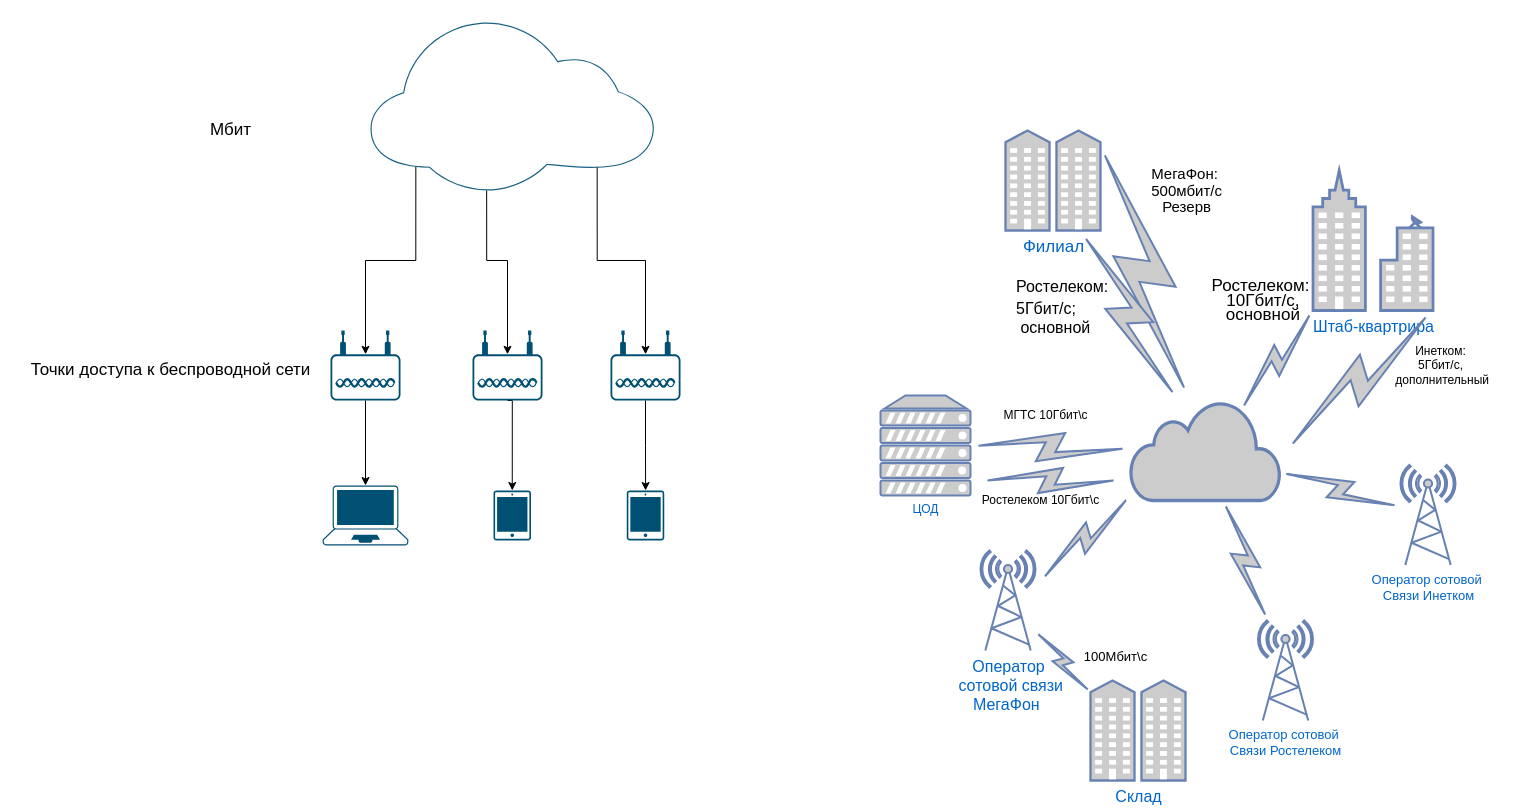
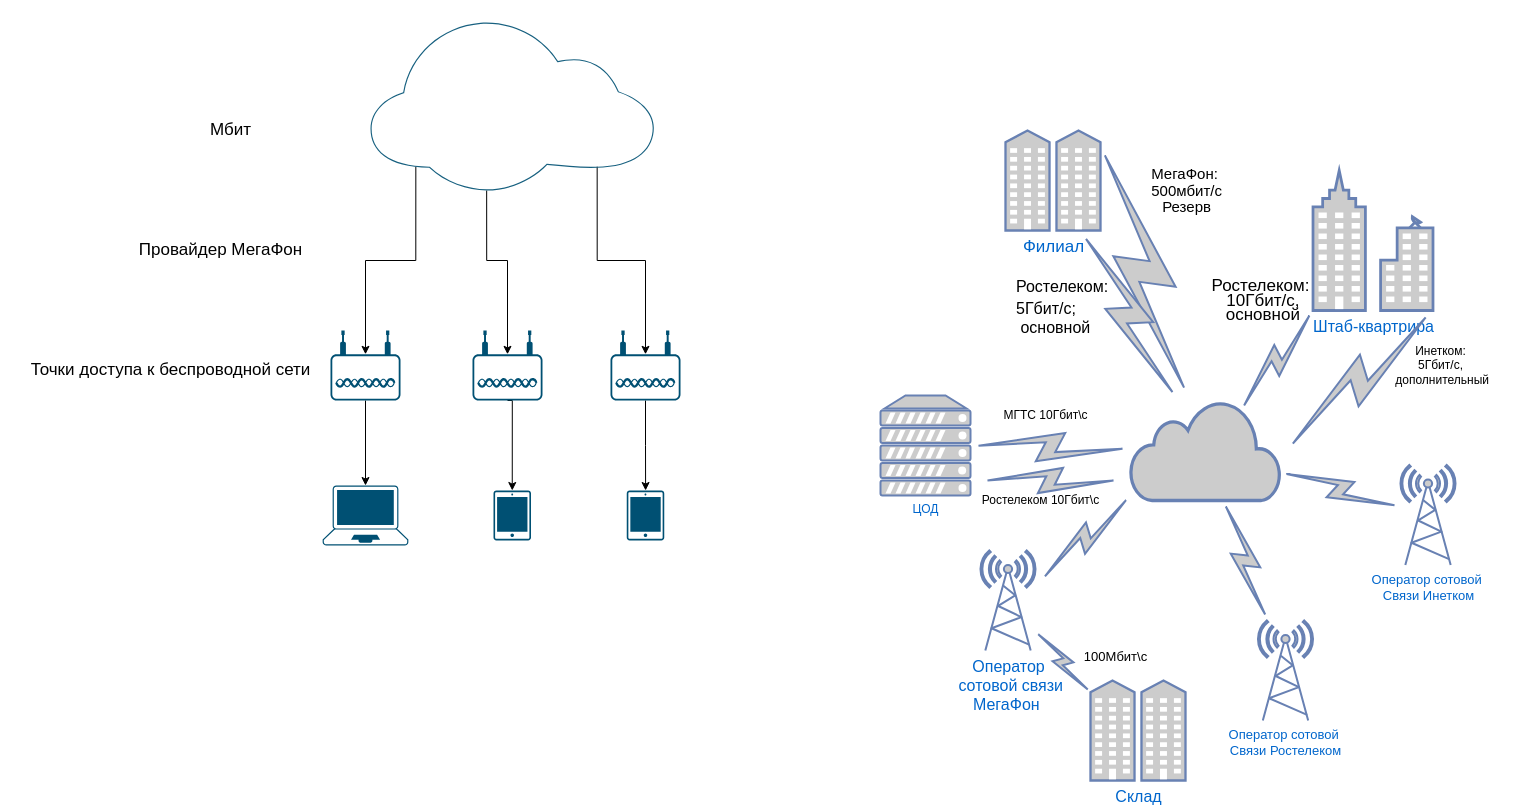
  <mxCell id="0" />
  <mxCell id="1" parent="0" />
  <mxCell id="2" value="" style="html=1;outlineConnect=0;fillColor=#CCCCCC;strokeColor=#6881B3;gradientColor=none;gradientDirection=north;strokeWidth=2;shape=mxgraph.networks.cloud;fontColor=#ffffff;" parent="1" vertex="1"><mxGeometry x="1130" y="400" width="150" height="100" as="geometry" /></mxCell>
  <mxCell id="3" value="" style="html=1;outlineConnect=0;fillColor=#CCCCCC;strokeColor=#6881B3;gradientColor=none;gradientDirection=north;strokeWidth=2;shape=mxgraph.networks.comm_link_edge;html=1;rounded=0;entryX=1;entryY=0.12;entryDx=0;entryDy=0;entryPerimeter=0;" parent="1" source="2" target="4" edge="1"><mxGeometry width="100" height="100" relative="1" as="geometry"><mxPoint x="950" y="290" as="sourcePoint" /><mxPoint x="1050" y="190" as="targetPoint" /></mxGeometry></mxCell>
  <mxCell id="4" value="&lt;font style=&quot;font-size: 17px;&quot;&gt;Филиал&lt;/font&gt;" style="fontColor=#0066CC;verticalAlign=top;verticalLabelPosition=bottom;labelPosition=center;align=center;html=1;outlineConnect=0;fillColor=#CCCCCC;strokeColor=#6881B3;gradientColor=none;gradientDirection=north;strokeWidth=2;shape=mxgraph.networks.community;" parent="1" vertex="1"><mxGeometry x="1005" y="130" width="95" height="100" as="geometry" /></mxCell>
  <mxCell id="5" value="" style="html=1;outlineConnect=0;fillColor=#CCCCCC;strokeColor=#6881B3;gradientColor=none;gradientDirection=north;strokeWidth=2;shape=mxgraph.networks.comm_link_edge;html=1;rounded=0;" parent="1" source="2" target="4" edge="1"><mxGeometry width="100" height="100" relative="1" as="geometry"><mxPoint x="1120" y="490" as="sourcePoint" /><mxPoint x="1010" y="320" as="targetPoint" /></mxGeometry></mxCell>
  <mxCell id="6" value="&lt;h2 style=&quot;line-height: 10%;&quot;&gt;&lt;span style=&quot;font-weight: normal;&quot;&gt;&lt;font style=&quot;font-size: 15px;&quot;&gt;МегаФон:&lt;/font&gt;&lt;/span&gt;&lt;/h2&gt;&lt;h2 style=&quot;line-height: 10%;&quot;&gt;&lt;span style=&quot;font-weight: normal;&quot;&gt;&lt;font style=&quot;font-size: 15px;&quot;&gt;&amp;nbsp;500мбит/с&lt;/font&gt;&lt;/span&gt;&lt;/h2&gt;&lt;h2 style=&quot;line-height: 10%;&quot;&gt;&lt;span style=&quot;font-weight: normal;&quot;&gt;&lt;font style=&quot;font-size: 15px;&quot;&gt;&amp;nbsp;Резерв&lt;/font&gt;&lt;/span&gt;&lt;/h2&gt;" style="text;html=1;align=center;verticalAlign=middle;resizable=0;points=[];autosize=1;strokeColor=none;fillColor=none;rotation=0;" parent="1" vertex="1"><mxGeometry x="1134" y="150" width="100" height="80" as="geometry" /></mxCell>
  <mxCell id="7" value="&lt;h2 style=&quot;font-size: 16px; line-height: 0%;&quot;&gt;&lt;span style=&quot;font-weight: normal;&quot;&gt;&lt;font style=&quot;font-size: 16px;&quot;&gt;Ростелеком:&lt;/font&gt;&lt;/span&gt;&lt;/h2&gt;&lt;span style=&quot;line-height: 115%; font-family: Calibri, sans-serif; font-size: 16px;&quot;&gt;&lt;font style=&quot;font-size: 16px;&quot;&gt;5Гбит/с;&lt;br&gt;&amp;nbsp;основной&lt;/font&gt;&lt;/span&gt;" style="text;html=1;align=left;verticalAlign=middle;resizable=0;points=[];autosize=1;strokeColor=none;fillColor=none;fontSize=15;rotation=0;" parent="1" vertex="1"><mxGeometry x="1014" y="265" width="120" height="80" as="geometry" /></mxCell>
  <mxCell id="8" value="Штаб-квартрира" style="fontColor=#0066CC;verticalAlign=top;verticalLabelPosition=bottom;labelPosition=center;align=center;html=1;outlineConnect=0;fillColor=#CCCCCC;strokeColor=#6881B3;gradientColor=none;gradientDirection=north;strokeWidth=2;shape=mxgraph.networks.business_center;fontSize=16;" parent="1" vertex="1"><mxGeometry x="1312.5" y="170" width="120" height="140" as="geometry" /></mxCell>
  <mxCell id="9" value="" style="html=1;outlineConnect=0;fillColor=#CCCCCC;strokeColor=#6881B3;gradientColor=none;gradientDirection=north;strokeWidth=2;shape=mxgraph.networks.comm_link_edge;html=1;rounded=0;fontSize=16;entryX=0;entryY=1;entryDx=0;entryDy=0;entryPerimeter=0;" parent="1" target="8" edge="1"><mxGeometry width="100" height="100" relative="1" as="geometry"><mxPoint x="1240" y="410" as="sourcePoint" /><mxPoint x="1320" y="130" as="targetPoint" /></mxGeometry></mxCell>
  <mxCell id="10" value="" style="html=1;outlineConnect=0;fillColor=#CCCCCC;strokeColor=#6881B3;gradientColor=none;gradientDirection=north;strokeWidth=2;shape=mxgraph.networks.comm_link_edge;html=1;rounded=0;fontSize=16;entryX=1;entryY=1;entryDx=0;entryDy=0;entryPerimeter=0;" parent="1" target="8" edge="1"><mxGeometry width="100" height="100" relative="1" as="geometry"><mxPoint x="1285" y="450" as="sourcePoint" /><mxPoint x="1440" y="400" as="targetPoint" /></mxGeometry></mxCell>
  <mxCell id="11" value="&lt;h2 style=&quot;line-height: 0%; font-size: 17px;&quot;&gt;&lt;span style=&quot;font-weight: normal;&quot;&gt;&lt;font style=&quot;font-size: 17px;&quot;&gt;Ростелеком:&lt;/font&gt;&lt;/span&gt;&lt;/h2&gt;&lt;h2 style=&quot;line-height: 0%; font-size: 17px;&quot;&gt;&lt;span style=&quot;font-weight: normal;&quot;&gt;&lt;font style=&quot;font-size: 17px;&quot;&gt;&amp;nbsp;10Гбит/с,&lt;/font&gt;&lt;/span&gt;&lt;/h2&gt;&lt;h2 style=&quot;line-height: 0%; font-size: 17px;&quot;&gt;&lt;span style=&quot;font-weight: normal;&quot;&gt;&lt;font style=&quot;font-size: 17px;&quot;&gt;&amp;nbsp;основной&lt;/font&gt;&lt;/span&gt;&lt;/h2&gt;" style="text;html=1;align=center;verticalAlign=middle;resizable=0;points=[];autosize=1;strokeColor=none;fillColor=none;fontSize=16;rotation=0;" parent="1" vertex="1"><mxGeometry x="1200" y="265" width="120" height="70" as="geometry" /></mxCell>
  <mxCell id="12" value="&lt;span&gt;Инетком:&lt;br&gt;5Гбит/с,&lt;br&gt;&amp;nbsp;дополнительный&lt;/span&gt;" style="text;html=1;align=center;verticalAlign=middle;resizable=0;points=[];autosize=1;strokeColor=none;fillColor=none;fontSize=12;rotation=0;" parent="1" vertex="1"><mxGeometry x="1380" y="335" width="120" height="60" as="geometry" /></mxCell>
  <mxCell id="13" value="&lt;h2 style=&quot;font-size: 13px;&quot;&gt;&lt;br&gt;&lt;/h2&gt;" style="text;html=1;align=center;verticalAlign=middle;resizable=0;points=[];autosize=1;strokeColor=none;fillColor=none;fontSize=12;rotation=-75;" parent="1" vertex="1"><mxGeometry x="1275" y="345" width="20" height="50" as="geometry" /></mxCell>
  <mxCell id="14" value="Склад" style="fontColor=#0066CC;verticalAlign=top;verticalLabelPosition=bottom;labelPosition=center;align=center;html=1;outlineConnect=0;fillColor=#CCCCCC;strokeColor=#6881B3;gradientColor=none;gradientDirection=north;strokeWidth=2;shape=mxgraph.networks.community;fontSize=16;" parent="1" vertex="1"><mxGeometry x="1090" y="680" width="95" height="100" as="geometry" /></mxCell>
  <mxCell id="15" value="Оператор&lt;br&gt;&amp;nbsp;сотовой связи&lt;br&gt;МегаФон&amp;nbsp;" style="fontColor=#0066CC;verticalAlign=top;verticalLabelPosition=bottom;labelPosition=center;align=center;html=1;outlineConnect=0;fillColor=#CCCCCC;strokeColor=#6881B3;gradientColor=none;gradientDirection=north;strokeWidth=2;shape=mxgraph.networks.radio_tower;fontSize=16;" parent="1" vertex="1"><mxGeometry x="980" y="550" width="55" height="100" as="geometry" /></mxCell>
  <mxCell id="16" value="" style="html=1;outlineConnect=0;fillColor=#CCCCCC;strokeColor=#6881B3;gradientColor=none;gradientDirection=north;strokeWidth=2;shape=mxgraph.networks.comm_link_edge;html=1;rounded=0;fontSize=16;" parent="1" source="2" edge="1"><mxGeometry width="100" height="100" relative="1" as="geometry"><mxPoint x="1180" y="430" as="sourcePoint" /><mxPoint x="1040" y="580" as="targetPoint" /><Array as="points"><mxPoint x="990" y="580" /></Array></mxGeometry></mxCell>
  <mxCell id="17" value="" style="html=1;outlineConnect=0;fillColor=#CCCCCC;strokeColor=#6881B3;gradientColor=none;gradientDirection=north;strokeWidth=2;shape=mxgraph.networks.comm_link_edge;html=1;rounded=0;fontSize=16;entryX=0;entryY=0.12;entryDx=0;entryDy=0;entryPerimeter=0;" parent="1" source="15" target="14" edge="1"><mxGeometry width="100" height="100" relative="1" as="geometry"><mxPoint x="1055" y="660" as="sourcePoint" /><mxPoint x="1100" y="680" as="targetPoint" /></mxGeometry></mxCell>
  <mxCell id="18" value="&lt;font style=&quot;font-size: 13px;&quot;&gt;100Мбит\с&lt;/font&gt;" style="text;html=1;align=center;verticalAlign=middle;resizable=0;points=[];autosize=1;strokeColor=none;fillColor=none;fontSize=16;" parent="1" vertex="1"><mxGeometry x="1070" y="640" width="90" height="30" as="geometry" /></mxCell>
  <mxCell id="19" value="Оператор сотовой&amp;nbsp;&lt;br&gt;Связи Ростелеком" style="fontColor=#0066CC;verticalAlign=top;verticalLabelPosition=bottom;labelPosition=center;align=center;html=1;outlineConnect=0;fillColor=#CCCCCC;strokeColor=#6881B3;gradientColor=none;gradientDirection=north;strokeWidth=2;shape=mxgraph.networks.radio_tower;fontSize=13;" parent="1" vertex="1"><mxGeometry x="1257.5" y="620" width="55" height="100" as="geometry" /></mxCell>
  <mxCell id="20" value="Оператор сотовой&amp;nbsp;&lt;br&gt;Связи Инетком" style="fontColor=#0066CC;verticalAlign=top;verticalLabelPosition=bottom;labelPosition=center;align=center;html=1;outlineConnect=0;fillColor=#CCCCCC;strokeColor=#6881B3;gradientColor=none;gradientDirection=north;strokeWidth=2;shape=mxgraph.networks.radio_tower;fontSize=13;" parent="1" vertex="1"><mxGeometry x="1400" y="464.5" width="55" height="100" as="geometry" /></mxCell>
  <mxCell id="21" value="" style="html=1;outlineConnect=0;fillColor=#CCCCCC;strokeColor=#6881B3;gradientColor=none;gradientDirection=north;strokeWidth=2;shape=mxgraph.networks.comm_link_edge;html=1;rounded=0;fontSize=13;" parent="1" source="19" target="2" edge="1"><mxGeometry width="100" height="100" relative="1" as="geometry"><mxPoint x="1220" y="630" as="sourcePoint" /><mxPoint x="1320" y="530" as="targetPoint" /></mxGeometry></mxCell>
  <mxCell id="22" value="" style="html=1;outlineConnect=0;fillColor=#CCCCCC;strokeColor=#6881B3;gradientColor=none;gradientDirection=north;strokeWidth=2;shape=mxgraph.networks.comm_link_edge;html=1;rounded=0;fontSize=13;" parent="1" source="2" target="20" edge="1"><mxGeometry width="100" height="100" relative="1" as="geometry"><mxPoint x="1180" y="430" as="sourcePoint" /><mxPoint x="1280" y="330" as="targetPoint" /></mxGeometry></mxCell>
  <mxCell id="23" style="edgeStyle=orthogonalEdgeStyle;rounded=0;orthogonalLoop=1;jettySize=auto;html=1;exitX=0.16;exitY=0.86;exitDx=0;exitDy=0;exitPerimeter=0;entryX=0.5;entryY=0.34;entryDx=0;entryDy=0;entryPerimeter=0;fontSize=17;" parent="1" source="26" target="29" edge="1"><mxGeometry relative="1" as="geometry" /></mxCell>
  <mxCell id="24" style="edgeStyle=orthogonalEdgeStyle;rounded=0;orthogonalLoop=1;jettySize=auto;html=1;exitX=0.41;exitY=1;exitDx=0;exitDy=0;exitPerimeter=0;entryX=0.5;entryY=0.34;entryDx=0;entryDy=0;entryPerimeter=0;fontSize=17;" parent="1" source="26" target="31" edge="1"><mxGeometry relative="1" as="geometry" /></mxCell>
  <mxCell id="25" style="edgeStyle=orthogonalEdgeStyle;rounded=0;orthogonalLoop=1;jettySize=auto;html=1;exitX=0.8;exitY=0.86;exitDx=0;exitDy=0;exitPerimeter=0;entryX=0.5;entryY=0.34;entryDx=0;entryDy=0;entryPerimeter=0;fontSize=17;" parent="1" source="26" target="33" edge="1"><mxGeometry relative="1" as="geometry" /></mxCell>
  <mxCell id="26" value="" style="points=[[0,0.64,0],[0.2,0.15,0],[0.4,0.01,0],[0.79,0.25,0],[1,0.65,0],[0.8,0.86,0],[0.41,1,0],[0.16,0.86,0]];verticalLabelPosition=bottom;sketch=0;html=1;verticalAlign=top;aspect=fixed;align=center;pointerEvents=1;shape=mxgraph.cisco19.cloud;fillColor=#186180;strokeColor=none;fontSize=17;" parent="1" vertex="1"><mxGeometry x="370" y="20" width="283.33" height="170" as="geometry" /></mxCell>
  <mxCell id="27" value="Мбит" style="text;html=1;align=center;verticalAlign=middle;resizable=0;points=[];autosize=1;strokeColor=none;fillColor=none;fontSize=17;" parent="1" vertex="1"><mxGeometry x="180" y="115" width="100" height="30" as="geometry" /></mxCell>
  <mxCell id="28" style="edgeStyle=orthogonalEdgeStyle;rounded=0;orthogonalLoop=1;jettySize=auto;html=1;exitX=0.5;exitY=1;exitDx=0;exitDy=0;exitPerimeter=0;entryX=0.5;entryY=0;entryDx=0;entryDy=0;entryPerimeter=0;fontSize=17;" parent="1" source="29" target="36" edge="1"><mxGeometry relative="1" as="geometry" /></mxCell>
  <mxCell id="29" value="" style="points=[[0.03,0.36,0],[0.18,0,0],[0.5,0.34,0],[0.82,0,0],[0.97,0.36,0],[1,0.67,0],[0.975,0.975,0],[0.5,1,0],[0.025,0.975,0],[0,0.67,0]];verticalLabelPosition=bottom;sketch=0;html=1;verticalAlign=top;aspect=fixed;align=center;pointerEvents=1;shape=mxgraph.cisco19.wireless_access_point;fillColor=#005073;strokeColor=none;fontSize=17;" parent="1" vertex="1"><mxGeometry x="330" y="330" width="70" height="70" as="geometry" /></mxCell>
  <mxCell id="30" style="edgeStyle=orthogonalEdgeStyle;rounded=0;orthogonalLoop=1;jettySize=auto;html=1;exitX=0.5;exitY=1;exitDx=0;exitDy=0;exitPerimeter=0;entryX=0.5;entryY=0;entryDx=0;entryDy=0;entryPerimeter=0;fontSize=17;" parent="1" source="31" target="37" edge="1"><mxGeometry relative="1" as="geometry"><Array as="points"><mxPoint x="512" y="400" /></Array></mxGeometry></mxCell>
  <mxCell id="31" value="" style="points=[[0.03,0.36,0],[0.18,0,0],[0.5,0.34,0],[0.82,0,0],[0.97,0.36,0],[1,0.67,0],[0.975,0.975,0],[0.5,1,0],[0.025,0.975,0],[0,0.67,0]];verticalLabelPosition=bottom;sketch=0;html=1;verticalAlign=top;aspect=fixed;align=center;pointerEvents=1;shape=mxgraph.cisco19.wireless_access_point;fillColor=#005073;strokeColor=none;fontSize=17;" parent="1" vertex="1"><mxGeometry x="472" y="330" width="70" height="70" as="geometry" /></mxCell>
  <mxCell id="32" style="edgeStyle=orthogonalEdgeStyle;rounded=0;orthogonalLoop=1;jettySize=auto;html=1;exitX=0.5;exitY=1;exitDx=0;exitDy=0;exitPerimeter=0;fontSize=17;" parent="1" source="33" target="38" edge="1"><mxGeometry relative="1" as="geometry" /></mxCell>
  <mxCell id="33" value="" style="points=[[0.03,0.36,0],[0.18,0,0],[0.5,0.34,0],[0.82,0,0],[0.97,0.36,0],[1,0.67,0],[0.975,0.975,0],[0.5,1,0],[0.025,0.975,0],[0,0.67,0]];verticalLabelPosition=bottom;sketch=0;html=1;verticalAlign=top;aspect=fixed;align=center;pointerEvents=1;shape=mxgraph.cisco19.wireless_access_point;fillColor=#005073;strokeColor=none;fontSize=17;" parent="1" vertex="1"><mxGeometry x="610" y="330" width="70" height="70" as="geometry" /></mxCell>
+ <mxCell id="34" value="Провайдер МегаФон" style="text;html=1;align=center;verticalAlign=middle;resizable=0;points=[];autosize=1;strokeColor=none;fillColor=none;fontSize=17;" parent="1" vertex="1"><mxGeometry x="125" y="235" width="190" height="30" as="geometry" /></mxCell>
  <mxCell id="35" value="Точки доступа к беспроводной сети" style="text;html=1;align=center;verticalAlign=middle;resizable=0;points=[];autosize=1;strokeColor=none;fillColor=none;fontSize=17;" parent="1" vertex="1"><mxGeometry x="20" y="355" width="300" height="30" as="geometry" /></mxCell>
  <mxCell id="36" value="" style="points=[[0.13,0.02,0],[0.5,0,0],[0.87,0.02,0],[0.885,0.4,0],[0.985,0.985,0],[0.5,1,0],[0.015,0.985,0],[0.115,0.4,0]];verticalLabelPosition=bottom;sketch=0;html=1;verticalAlign=top;aspect=fixed;align=center;pointerEvents=1;shape=mxgraph.cisco19.laptop;fillColor=#005073;strokeColor=none;fontSize=17;" parent="1" vertex="1"><mxGeometry x="322.14" y="485" width="85.71" height="60" as="geometry" /></mxCell>
  <mxCell id="37" value="" style="sketch=0;points=[[0.015,0.015,0],[0.985,0.015,0],[0.985,0.985,0],[0.015,0.985,0],[0.25,0,0],[0.5,0,0],[0.75,0,0],[1,0.25,0],[1,0.5,0],[1,0.75,0],[0.75,1,0],[0.5,1,0],[0.25,1,0],[0,0.75,0],[0,0.5,0],[0,0.25,0]];verticalLabelPosition=bottom;html=1;verticalAlign=top;aspect=fixed;align=center;pointerEvents=1;shape=mxgraph.cisco19.handheld;fillColor=#005073;strokeColor=none;fontSize=17;" parent="1" vertex="1"><mxGeometry x="493" y="490" width="37.5" height="50" as="geometry" /></mxCell>
  <mxCell id="38" value="" style="sketch=0;points=[[0.015,0.015,0],[0.985,0.015,0],[0.985,0.985,0],[0.015,0.985,0],[0.25,0,0],[0.5,0,0],[0.75,0,0],[1,0.25,0],[1,0.5,0],[1,0.75,0],[0.75,1,0],[0.5,1,0],[0.25,1,0],[0,0.75,0],[0,0.5,0],[0,0.25,0]];verticalLabelPosition=bottom;html=1;verticalAlign=top;aspect=fixed;align=center;pointerEvents=1;shape=mxgraph.cisco19.handheld;fillColor=#005073;strokeColor=none;fontSize=17;" parent="1" vertex="1"><mxGeometry x="626.25" y="490" width="37.5" height="50" as="geometry" /></mxCell>
  <mxCell id="39" value="ЦОД" style="fontColor=#0066CC;verticalAlign=top;verticalLabelPosition=bottom;labelPosition=center;align=center;html=1;outlineConnect=0;fillColor=#CCCCCC;strokeColor=#6881B3;gradientColor=none;gradientDirection=north;strokeWidth=2;shape=mxgraph.networks.server;" vertex="1" parent="1"><mxGeometry x="880" y="395" width="90" height="100" as="geometry" /></mxCell>
  <mxCell id="40" value="" style="html=1;outlineConnect=0;fillColor=#CCCCCC;strokeColor=#6881B3;gradientColor=none;gradientDirection=north;strokeWidth=2;shape=mxgraph.networks.comm_link_edge;html=1;rounded=0;exitX=1;exitY=0.5;exitDx=0;exitDy=0;exitPerimeter=0;" edge="1" parent="1" source="39" target="2"><mxGeometry width="100" height="100" relative="1" as="geometry"><mxPoint x="1020" y="500" as="sourcePoint" /><mxPoint x="1120" y="400" as="targetPoint" /></mxGeometry></mxCell>
  <mxCell id="41" value="Ростелеком 10Гбит\с" style="text;html=1;align=center;verticalAlign=middle;resizable=0;points=[];autosize=1;strokeColor=none;fillColor=none;" vertex="1" parent="1"><mxGeometry x="970" y="485" width="140" height="30" as="geometry" /></mxCell>
  <mxCell id="42" value="" style="html=1;outlineConnect=0;fillColor=#CCCCCC;strokeColor=#6881B3;gradientColor=none;gradientDirection=north;strokeWidth=2;shape=mxgraph.networks.comm_link_edge;html=1;rounded=0;" edge="1" parent="1"><mxGeometry width="100" height="100" relative="1" as="geometry"><mxPoint x="980" y="480" as="sourcePoint" /><mxPoint x="1120" y="480" as="targetPoint" /></mxGeometry></mxCell>
  <mxCell id="43" value="МГТС 10Гбит\с" style="text;html=1;align=center;verticalAlign=middle;resizable=0;points=[];autosize=1;strokeColor=none;fillColor=none;" vertex="1" parent="1"><mxGeometry x="990" y="400" width="110" height="30" as="geometry" /></mxCell>
